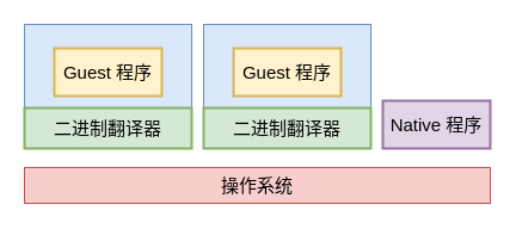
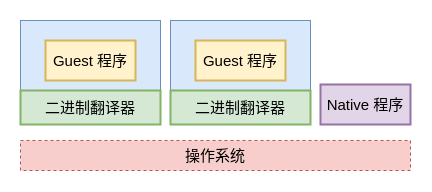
  <mxCell id="0" />
  <mxCell id="1" parent="0" />
  <mxCell id="2" value="" style="rounded=0;whiteSpace=wrap;html=1;fillColor=#dae8fc;strokeColor=#6c8ebf;" parent="1" vertex="1"><mxGeometry x="20" y="20" width="140" height="104" as="geometry" /></mxCell>
  <mxCell id="3" value="Guest 程序" style="rounded=0;whiteSpace=wrap;html=1;fillColor=#fff2cc;strokeColor=#d6b656;fontSize=15;gradientColor=none;strokeWidth=2;glass=0;sketch=0;shadow=0;" parent="1" vertex="1"><mxGeometry x="45" y="40" width="90" height="40" as="geometry" /></mxCell>
- <mxCell id="4" value="操作系统" style="rounded=0;whiteSpace=wrap;html=1;fillColor=#f8cecc;strokeColor=#b85450;fontSize=15;" parent="1" vertex="1"><mxGeometry x="20" y="140" width="390" height="30" as="geometry" /></mxCell>
+ <mxCell id="4" value="操作系统" style="rounded=0;whiteSpace=wrap;html=1;fillColor=#f8cecc;strokeColor=#b85450;fontSize=15;dashed=1;" parent="1" vertex="1"><mxGeometry x="20" y="140" width="390" height="30" as="geometry" /></mxCell>
  <mxCell id="5" value="二进制翻译器" style="text;html=1;strokeColor=#82b366;fillColor=#d5e8d4;align=center;verticalAlign=middle;whiteSpace=wrap;rounded=0;fontSize=15;strokeWidth=2;glass=0;sketch=0;shadow=0;" parent="1" vertex="1"><mxGeometry x="20" y="90" width="140" height="34" as="geometry" /></mxCell>
  <mxCell id="6" value="" style="rounded=0;whiteSpace=wrap;html=1;fillColor=#dae8fc;strokeColor=#6c8ebf;" vertex="1" parent="1"><mxGeometry x="170" y="20" width="140" height="104" as="geometry" /></mxCell>
  <mxCell id="7" value="Guest 程序" style="rounded=0;whiteSpace=wrap;html=1;fillColor=#fff2cc;strokeColor=#d6b656;fontSize=15;gradientColor=none;strokeWidth=2;glass=0;sketch=0;shadow=0;" vertex="1" parent="1"><mxGeometry x="195" y="40" width="90" height="40" as="geometry" /></mxCell>
  <mxCell id="8" value="二进制翻译器" style="text;html=1;strokeColor=#82b366;fillColor=#d5e8d4;align=center;verticalAlign=middle;whiteSpace=wrap;rounded=0;fontSize=15;strokeWidth=2;glass=0;sketch=0;shadow=0;" vertex="1" parent="1"><mxGeometry x="170" y="90" width="140" height="34" as="geometry" /></mxCell>
  <mxCell id="9" value="Native 程序" style="rounded=0;whiteSpace=wrap;html=1;fillColor=#e1d5e7;strokeColor=#9673a6;fontSize=15;strokeWidth=2;glass=0;sketch=0;shadow=0;" vertex="1" parent="1"><mxGeometry x="320" y="84" width="90" height="40" as="geometry" /></mxCell>
